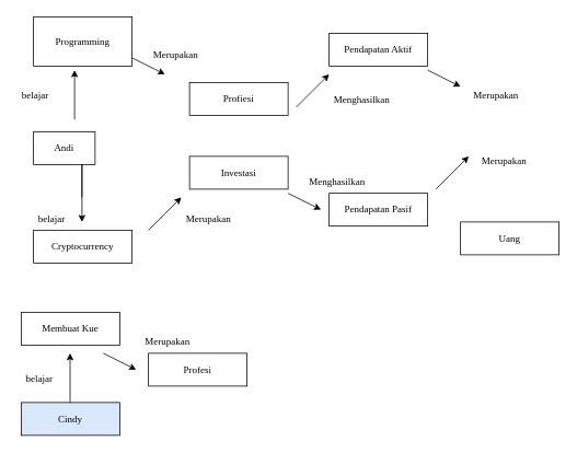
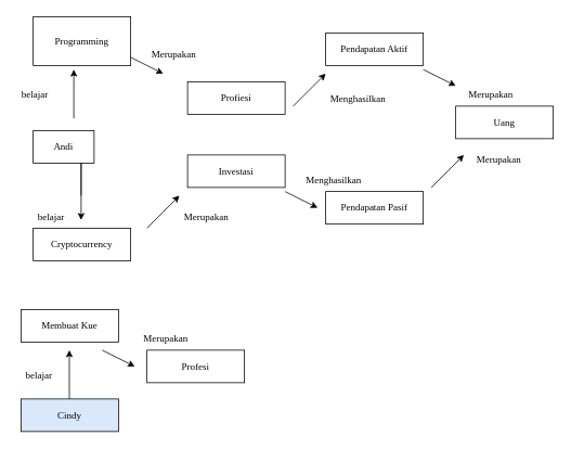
  <mxCell id="0" />
  <mxCell id="1" parent="0" />
  <mxCell id="2" value="Programming" style="rounded=0;whiteSpace=wrap;html=1;fontFamily=Georgia;" parent="1" vertex="1"><mxGeometry x="40" y="20" width="120" height="60" as="geometry" /></mxCell>
  <mxCell id="3" value="Andi" style="rounded=0;whiteSpace=wrap;html=1;fontFamily=Georgia;" parent="1" vertex="1"><mxGeometry x="40" y="160" width="75" height="40" as="geometry" /></mxCell>
  <mxCell id="4" value="belajar" style="text;strokeColor=none;fillColor=none;align=left;verticalAlign=middle;spacingLeft=4;spacingRight=4;overflow=hidden;points=[[0,0.5],[1,0.5]];portConstraint=eastwest;rotatable=0;fontFamily=Georgia;" parent="1" vertex="1"><mxGeometry x="20" y="100" width="80" height="30" as="geometry" /></mxCell>
  <mxCell id="5" value="Cryptocurrency" style="rounded=0;whiteSpace=wrap;html=1;fontFamily=Georgia;" parent="1" vertex="1"><mxGeometry x="40" y="280" width="120" height="40" as="geometry" /></mxCell>
  <mxCell id="6" value="" style="endArrow=classic;html=1;rounded=0;fontFamily=Georgia;" parent="1" edge="1"><mxGeometry width="50" height="50" relative="1" as="geometry"><mxPoint x="99" y="240" as="sourcePoint" /><mxPoint x="99" y="270" as="targetPoint" /><Array as="points"><mxPoint x="99" y="200" /></Array></mxGeometry></mxCell>
  <mxCell id="7" value="" style="endArrow=classic;html=1;rounded=0;fontFamily=Georgia;" parent="1" edge="1"><mxGeometry width="50" height="50" relative="1" as="geometry"><mxPoint x="90" y="145" as="sourcePoint" /><mxPoint x="90" y="85" as="targetPoint" /><Array as="points"><mxPoint x="90" y="105" /></Array></mxGeometry></mxCell>
  <mxCell id="8" value="" style="endArrow=classic;html=1;rounded=0;fontFamily=Georgia;" parent="1" edge="1"><mxGeometry width="50" height="50" relative="1" as="geometry"><mxPoint x="360" y="130" as="sourcePoint" /><mxPoint x="400" y="90" as="targetPoint" /><Array as="points"><mxPoint x="380" y="110" /></Array></mxGeometry></mxCell>
  <mxCell id="9" value="belajar" style="text;strokeColor=none;fillColor=none;align=left;verticalAlign=middle;spacingLeft=4;spacingRight=4;overflow=hidden;points=[[0,0.5],[1,0.5]];portConstraint=eastwest;rotatable=0;fontFamily=Georgia;" parent="1" vertex="1"><mxGeometry x="25" y="445" width="80" height="30" as="geometry" /></mxCell>
  <mxCell id="10" value="Investasi" style="rounded=0;whiteSpace=wrap;html=1;fontFamily=Georgia;" parent="1" vertex="1"><mxGeometry x="230" y="190" width="120" height="40" as="geometry" /></mxCell>
  <mxCell id="11" value="" style="endArrow=classic;html=1;rounded=0;fontFamily=Georgia;" parent="1" edge="1"><mxGeometry width="50" height="50" relative="1" as="geometry"><mxPoint x="160" y="70" as="sourcePoint" /><mxPoint x="200" y="90" as="targetPoint" /><Array as="points" /></mxGeometry></mxCell>
  <mxCell id="12" value="Profiesi" style="rounded=0;whiteSpace=wrap;html=1;fontFamily=Georgia;" parent="1" vertex="1"><mxGeometry x="230" y="100" width="120" height="40" as="geometry" /></mxCell>
  <mxCell id="13" value="Merupakan" style="text;strokeColor=none;fillColor=none;align=left;verticalAlign=middle;spacingLeft=4;spacingRight=4;overflow=hidden;points=[[0,0.5],[1,0.5]];portConstraint=eastwest;rotatable=0;fontFamily=Georgia;" parent="1" vertex="1"><mxGeometry x="180" y="50" width="80" height="30" as="geometry" /></mxCell>
  <mxCell id="14" value="Merupakan" style="text;strokeColor=none;fillColor=none;align=left;verticalAlign=middle;spacingLeft=4;spacingRight=4;overflow=hidden;points=[[0,0.5],[1,0.5]];portConstraint=eastwest;rotatable=0;fontFamily=Georgia;" parent="1" vertex="1"><mxGeometry x="220" y="250" width="80" height="30" as="geometry" /></mxCell>
  <mxCell id="15" value="Pendapatan Aktif" style="rounded=0;whiteSpace=wrap;html=1;fontFamily=Georgia;" parent="1" vertex="1"><mxGeometry x="400" y="40" width="120" height="40" as="geometry" /></mxCell>
  <mxCell id="16" value="Pendapatan Pasif" style="rounded=0;whiteSpace=wrap;html=1;fontFamily=Georgia;" parent="1" vertex="1"><mxGeometry x="400" y="235" width="120" height="40" as="geometry" /></mxCell>
  <mxCell id="17" value="" style="endArrow=classic;html=1;rounded=0;fontFamily=Georgia;" parent="1" edge="1"><mxGeometry width="50" height="50" relative="1" as="geometry"><mxPoint x="350" y="235" as="sourcePoint" /><mxPoint x="390" y="255" as="targetPoint" /><Array as="points" /></mxGeometry></mxCell>
  <mxCell id="18" value="" style="endArrow=classic;html=1;rounded=0;fontFamily=Georgia;" parent="1" edge="1"><mxGeometry width="50" height="50" relative="1" as="geometry"><mxPoint x="180" y="280" as="sourcePoint" /><mxPoint x="220" y="240" as="targetPoint" /><Array as="points"><mxPoint x="200" y="260" /></Array></mxGeometry></mxCell>
  <mxCell id="19" value="Menghasilkan" style="text;strokeColor=none;fillColor=none;align=left;verticalAlign=middle;spacingLeft=4;spacingRight=4;overflow=hidden;points=[[0,0.5],[1,0.5]];portConstraint=eastwest;rotatable=0;fontFamily=Georgia;" parent="1" vertex="1"><mxGeometry x="400" y="105" width="80" height="30" as="geometry" /></mxCell>
  <mxCell id="20" value="Menghasilkan" style="text;strokeColor=none;fillColor=none;align=left;verticalAlign=middle;spacingLeft=4;spacingRight=4;overflow=hidden;points=[[0,0.5],[1,0.5]];portConstraint=eastwest;rotatable=0;fontFamily=Georgia;" parent="1" vertex="1"><mxGeometry x="370" y="205" width="80" height="30" as="geometry" /></mxCell>
- <mxCell id="21" value="Uang" style="rounded=0;whiteSpace=wrap;html=1;fontFamily=Georgia;" parent="1" vertex="1"><mxGeometry x="560" y="270" width="120" height="40" as="geometry" /></mxCell>
+ <mxCell id="21" value="Uang" style="rounded=0;whiteSpace=wrap;html=1;fontFamily=Georgia;" parent="1" vertex="1"><mxGeometry x="560" y="130" width="120" height="40" as="geometry" /></mxCell>
  <mxCell id="22" value="" style="endArrow=classic;html=1;rounded=0;fontFamily=Georgia;" parent="1" edge="1"><mxGeometry width="50" height="50" relative="1" as="geometry"><mxPoint x="520" y="85" as="sourcePoint" /><mxPoint x="560" y="105" as="targetPoint" /><Array as="points" /></mxGeometry></mxCell>
  <mxCell id="23" value="" style="endArrow=classic;html=1;rounded=0;fontFamily=Georgia;" parent="1" edge="1"><mxGeometry width="50" height="50" relative="1" as="geometry"><mxPoint x="530" y="230" as="sourcePoint" /><mxPoint x="570" y="190" as="targetPoint" /><Array as="points"><mxPoint x="550" y="210" /></Array></mxGeometry></mxCell>
  <mxCell id="24" value="Merupakan" style="text;strokeColor=none;fillColor=none;align=left;verticalAlign=middle;spacingLeft=4;spacingRight=4;overflow=hidden;points=[[0,0.5],[1,0.5]];portConstraint=eastwest;rotatable=0;fontFamily=Georgia;" parent="1" vertex="1"><mxGeometry x="570" y="100" width="80" height="30" as="geometry" /></mxCell>
  <mxCell id="25" value="Merupakan" style="text;strokeColor=none;fillColor=none;align=left;verticalAlign=middle;spacingLeft=4;spacingRight=4;overflow=hidden;points=[[0,0.5],[1,0.5]];portConstraint=eastwest;rotatable=0;fontFamily=Georgia;" parent="1" vertex="1"><mxGeometry x="580" y="180" width="80" height="30" as="geometry" /></mxCell>
  <mxCell id="26" value="Membuat Kue" style="rounded=0;whiteSpace=wrap;html=1;fontFamily=Georgia;" parent="1" vertex="1"><mxGeometry x="25" y="380" width="120" height="40" as="geometry" /></mxCell>
  <mxCell id="27" value="Cindy" style="rounded=0;whiteSpace=wrap;html=1;fontFamily=Georgia;fillColor=#dae8fc;" parent="1" vertex="1"><mxGeometry x="25" y="490" width="120" height="40" as="geometry" /></mxCell>
  <mxCell id="28" value="Profesi" style="rounded=0;whiteSpace=wrap;html=1;fontFamily=Georgia;" parent="1" vertex="1"><mxGeometry x="180" y="430" width="120" height="40" as="geometry" /></mxCell>
  <mxCell id="29" value="" style="endArrow=classic;html=1;rounded=0;fontFamily=Georgia;" parent="1" edge="1"><mxGeometry width="50" height="50" relative="1" as="geometry"><mxPoint x="84.5" y="490" as="sourcePoint" /><mxPoint x="84.5" y="430" as="targetPoint" /><Array as="points"><mxPoint x="84.5" y="450" /></Array></mxGeometry></mxCell>
  <mxCell id="30" value="belajar" style="text;strokeColor=none;fillColor=none;align=left;verticalAlign=middle;spacingLeft=4;spacingRight=4;overflow=hidden;points=[[0,0.5],[1,0.5]];portConstraint=eastwest;rotatable=0;fontFamily=Georgia;" parent="1" vertex="1"><mxGeometry x="40" y="250" width="80" height="30" as="geometry" /></mxCell>
  <mxCell id="31" value="" style="endArrow=classic;html=1;rounded=0;fontFamily=Georgia;" parent="1" edge="1"><mxGeometry width="50" height="50" relative="1" as="geometry"><mxPoint x="125" y="430" as="sourcePoint" /><mxPoint x="165" y="450" as="targetPoint" /><Array as="points" /></mxGeometry></mxCell>
  <mxCell id="32" value="Merupakan" style="text;strokeColor=none;fillColor=none;align=left;verticalAlign=middle;spacingLeft=4;spacingRight=4;overflow=hidden;points=[[0,0.5],[1,0.5]];portConstraint=eastwest;rotatable=0;fontFamily=Georgia;" parent="1" vertex="1"><mxGeometry x="170" y="400" width="80" height="30" as="geometry" /></mxCell>
